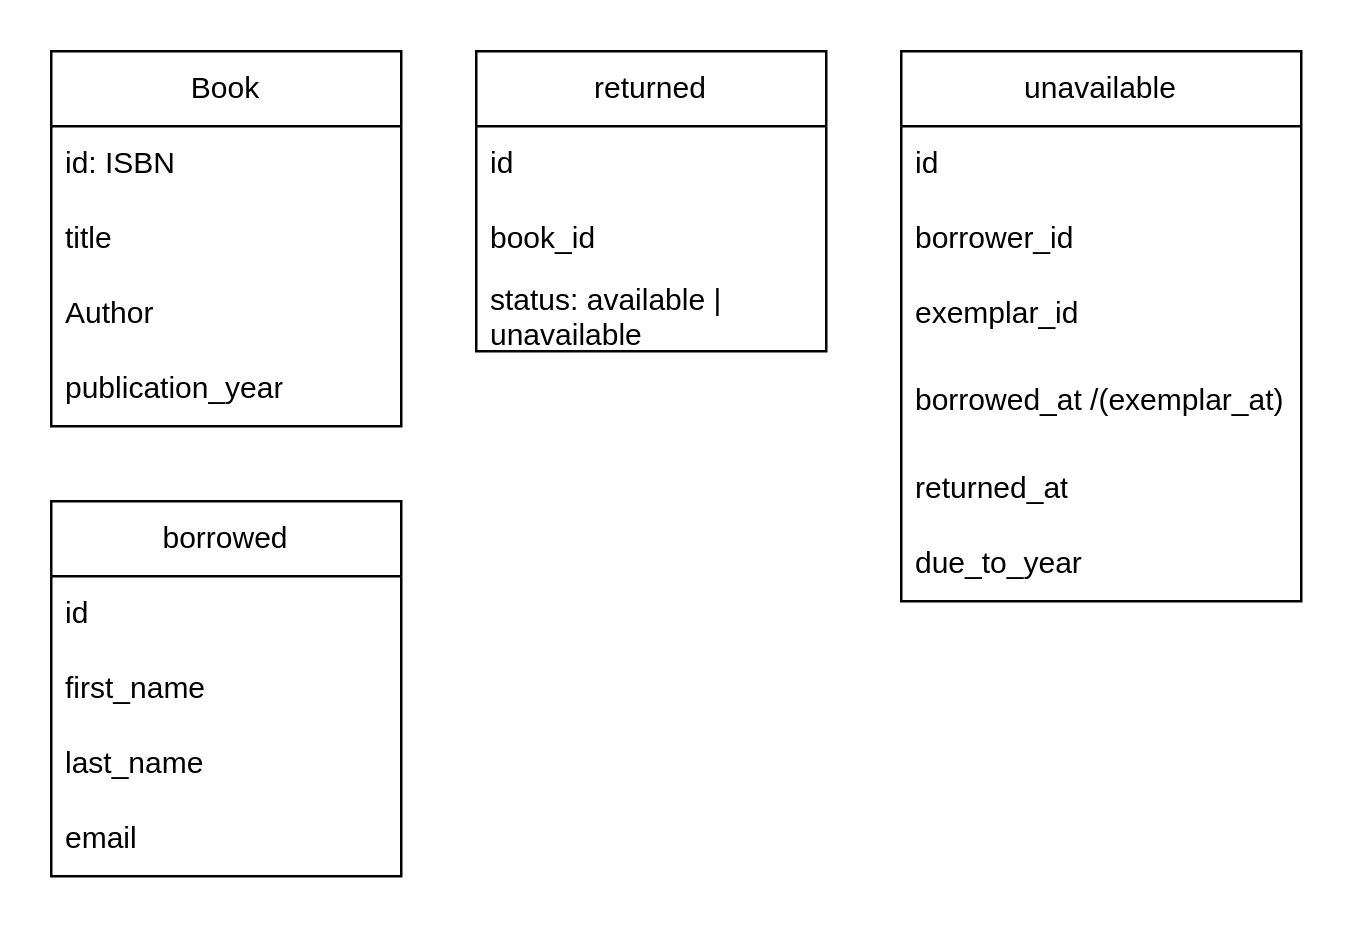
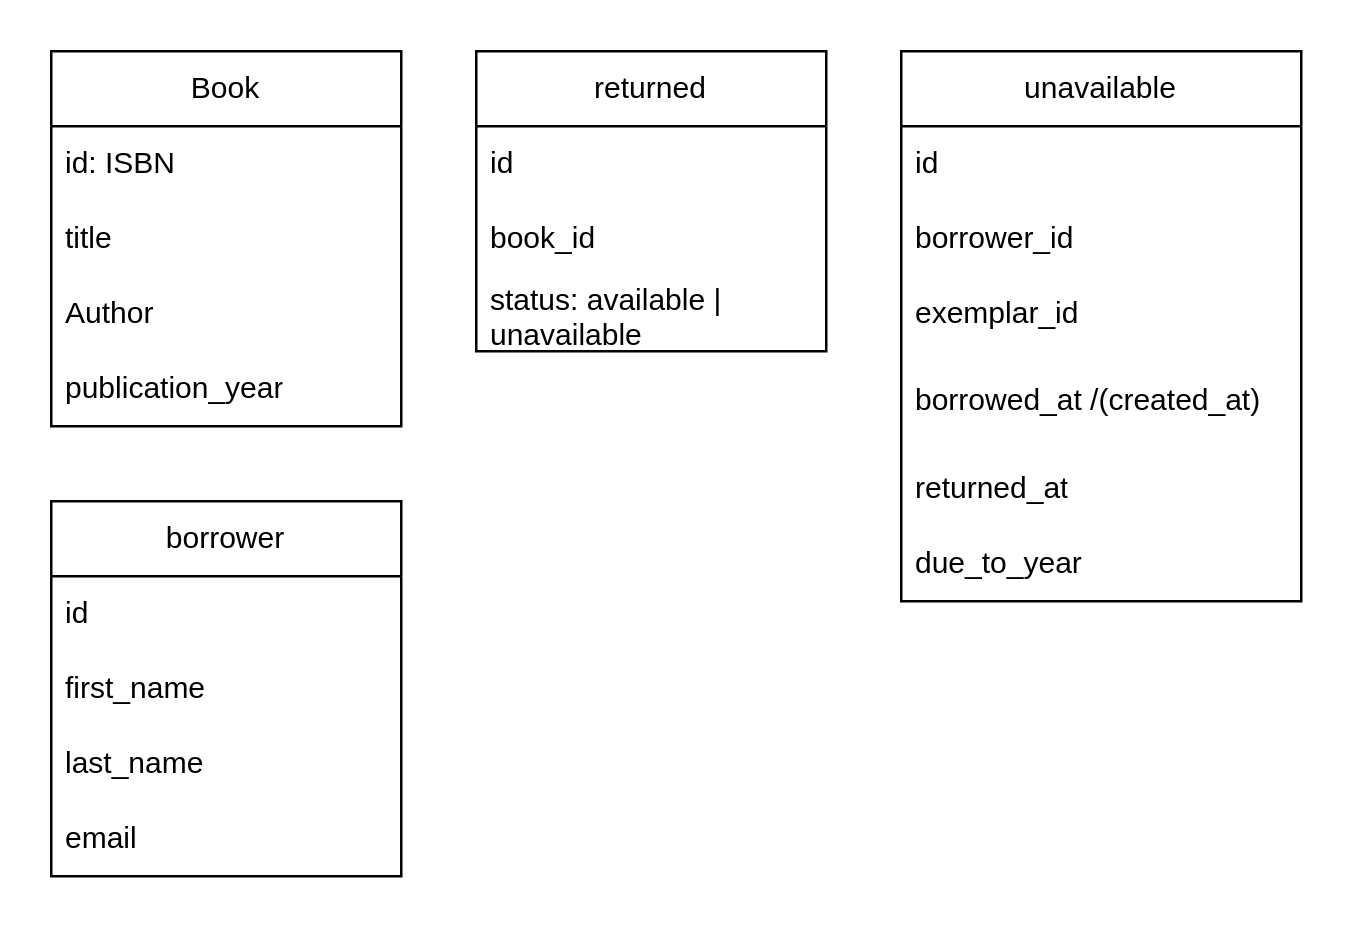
  <mxCell id="0" />
  <mxCell id="1" parent="0" />
- <mxCell id="2" value="borrowed" style="swimlane;fontStyle=0;childLayout=stackLayout;horizontal=1;startSize=30;horizontalStack=0;resizeParent=1;resizeParentMax=0;resizeLast=0;collapsible=1;marginBottom=0;whiteSpace=wrap;html=1;" parent="1" vertex="1"><mxGeometry x="20" y="200" width="140" height="150" as="geometry" /></mxCell>
+ <mxCell id="2" value="borrower" style="swimlane;fontStyle=0;childLayout=stackLayout;horizontal=1;startSize=30;horizontalStack=0;resizeParent=1;resizeParentMax=0;resizeLast=0;collapsible=1;marginBottom=0;whiteSpace=wrap;html=1;" parent="1" vertex="1"><mxGeometry x="20" y="200" width="140" height="150" as="geometry" /></mxCell>
  <mxCell id="3" value="id" style="text;strokeColor=none;fillColor=none;align=left;verticalAlign=middle;spacingLeft=4;spacingRight=4;overflow=hidden;points=[[0,0.5],[1,0.5]];portConstraint=eastwest;rotatable=0;whiteSpace=wrap;html=1;" parent="2" vertex="1"><mxGeometry y="30" width="140" height="30" as="geometry" /></mxCell>
  <mxCell id="4" value="first_name" style="text;strokeColor=none;fillColor=none;align=left;verticalAlign=middle;spacingLeft=4;spacingRight=4;overflow=hidden;points=[[0,0.5],[1,0.5]];portConstraint=eastwest;rotatable=0;whiteSpace=wrap;html=1;" parent="2" vertex="1"><mxGeometry y="60" width="140" height="30" as="geometry" /></mxCell>
  <mxCell id="5" value="last_name" style="text;strokeColor=none;fillColor=none;align=left;verticalAlign=middle;spacingLeft=4;spacingRight=4;overflow=hidden;points=[[0,0.5],[1,0.5]];portConstraint=eastwest;rotatable=0;whiteSpace=wrap;html=1;" parent="2" vertex="1"><mxGeometry y="90" width="140" height="30" as="geometry" /></mxCell>
  <mxCell id="6" value="email" style="text;strokeColor=none;fillColor=none;align=left;verticalAlign=middle;spacingLeft=4;spacingRight=4;overflow=hidden;points=[[0,0.5],[1,0.5]];portConstraint=eastwest;rotatable=0;whiteSpace=wrap;html=1;" parent="2" vertex="1"><mxGeometry y="120" width="140" height="30" as="geometry" /></mxCell>
  <mxCell id="7" value="Book" style="swimlane;fontStyle=0;childLayout=stackLayout;horizontal=1;startSize=30;horizontalStack=0;resizeParent=1;resizeParentMax=0;resizeLast=0;collapsible=1;marginBottom=0;whiteSpace=wrap;html=1;" parent="1" vertex="1"><mxGeometry x="20" y="20" width="140" height="150" as="geometry" /></mxCell>
  <mxCell id="8" value="id: ISBN" style="text;strokeColor=none;fillColor=none;align=left;verticalAlign=middle;spacingLeft=4;spacingRight=4;overflow=hidden;points=[[0,0.5],[1,0.5]];portConstraint=eastwest;rotatable=0;whiteSpace=wrap;html=1;" parent="7" vertex="1"><mxGeometry y="30" width="140" height="30" as="geometry" /></mxCell>
  <mxCell id="9" value="title" style="text;strokeColor=none;fillColor=none;align=left;verticalAlign=middle;spacingLeft=4;spacingRight=4;overflow=hidden;points=[[0,0.5],[1,0.5]];portConstraint=eastwest;rotatable=0;whiteSpace=wrap;html=1;" parent="7" vertex="1"><mxGeometry y="60" width="140" height="30" as="geometry" /></mxCell>
  <mxCell id="10" value="Author&amp;nbsp;" style="text;strokeColor=none;fillColor=none;align=left;verticalAlign=middle;spacingLeft=4;spacingRight=4;overflow=hidden;points=[[0,0.5],[1,0.5]];portConstraint=eastwest;rotatable=0;whiteSpace=wrap;html=1;" parent="7" vertex="1"><mxGeometry y="90" width="140" height="30" as="geometry" /></mxCell>
  <mxCell id="11" value="publication_year" style="text;strokeColor=none;fillColor=none;align=left;verticalAlign=middle;spacingLeft=4;spacingRight=4;overflow=hidden;points=[[0,0.5],[1,0.5]];portConstraint=eastwest;rotatable=0;whiteSpace=wrap;html=1;" parent="7" vertex="1"><mxGeometry y="120" width="140" height="30" as="geometry" /></mxCell>
  <mxCell id="12" value="returned" style="swimlane;fontStyle=0;childLayout=stackLayout;horizontal=1;startSize=30;horizontalStack=0;resizeParent=1;resizeParentMax=0;resizeLast=0;collapsible=1;marginBottom=0;whiteSpace=wrap;html=1;" parent="1" vertex="1"><mxGeometry x="190" y="20" width="140" height="120" as="geometry" /></mxCell>
  <mxCell id="13" value="id" style="text;strokeColor=none;fillColor=none;align=left;verticalAlign=middle;spacingLeft=4;spacingRight=4;overflow=hidden;points=[[0,0.5],[1,0.5]];portConstraint=eastwest;rotatable=0;whiteSpace=wrap;html=1;" parent="12" vertex="1"><mxGeometry y="30" width="140" height="30" as="geometry" /></mxCell>
  <mxCell id="14" value="book_id" style="text;strokeColor=none;fillColor=none;align=left;verticalAlign=middle;spacingLeft=4;spacingRight=4;overflow=hidden;points=[[0,0.5],[1,0.5]];portConstraint=eastwest;rotatable=0;whiteSpace=wrap;html=1;" parent="12" vertex="1"><mxGeometry y="60" width="140" height="30" as="geometry" /></mxCell>
  <mxCell id="15" value="status: available | unavailable" style="text;strokeColor=none;fillColor=none;align=left;verticalAlign=middle;spacingLeft=4;spacingRight=4;overflow=hidden;points=[[0,0.5],[1,0.5]];portConstraint=eastwest;rotatable=0;whiteSpace=wrap;html=1;" parent="12" vertex="1"><mxGeometry y="90" width="140" height="30" as="geometry" /></mxCell>
  <mxCell id="16" value="unavailable" style="swimlane;fontStyle=0;childLayout=stackLayout;horizontal=1;startSize=30;horizontalStack=0;resizeParent=1;resizeParentMax=0;resizeLast=0;collapsible=1;marginBottom=0;whiteSpace=wrap;html=1;" parent="1" vertex="1"><mxGeometry x="360" y="20" width="160" height="220" as="geometry" /></mxCell>
  <mxCell id="17" value="id" style="text;strokeColor=none;fillColor=none;align=left;verticalAlign=middle;spacingLeft=4;spacingRight=4;overflow=hidden;points=[[0,0.5],[1,0.5]];portConstraint=eastwest;rotatable=0;whiteSpace=wrap;html=1;" parent="16" vertex="1"><mxGeometry y="30" width="160" height="30" as="geometry" /></mxCell>
  <mxCell id="18" value="borrower_id" style="text;strokeColor=none;fillColor=none;align=left;verticalAlign=middle;spacingLeft=4;spacingRight=4;overflow=hidden;points=[[0,0.5],[1,0.5]];portConstraint=eastwest;rotatable=0;whiteSpace=wrap;html=1;" parent="16" vertex="1"><mxGeometry y="60" width="160" height="30" as="geometry" /></mxCell>
  <mxCell id="19" value="exemplar_id" style="text;strokeColor=none;fillColor=none;align=left;verticalAlign=middle;spacingLeft=4;spacingRight=4;overflow=hidden;points=[[0,0.5],[1,0.5]];portConstraint=eastwest;rotatable=0;whiteSpace=wrap;html=1;" parent="16" vertex="1"><mxGeometry y="90" width="160" height="30" as="geometry" /></mxCell>
- <mxCell id="20" value="borrowed_at /(exemplar_at)" style="text;strokeColor=none;fillColor=none;align=left;verticalAlign=middle;spacingLeft=4;spacingRight=4;overflow=hidden;points=[[0,0.5],[1,0.5]];portConstraint=eastwest;rotatable=0;whiteSpace=wrap;html=1;" parent="16" vertex="1"><mxGeometry y="120" width="160" height="40" as="geometry" /></mxCell>
+ <mxCell id="20" value="borrowed_at /(created_at)" style="text;strokeColor=none;fillColor=none;align=left;verticalAlign=middle;spacingLeft=4;spacingRight=4;overflow=hidden;points=[[0,0.5],[1,0.5]];portConstraint=eastwest;rotatable=0;whiteSpace=wrap;html=1;" parent="16" vertex="1"><mxGeometry y="120" width="160" height="40" as="geometry" /></mxCell>
  <mxCell id="21" value="returned_at" style="text;strokeColor=none;fillColor=none;align=left;verticalAlign=middle;spacingLeft=4;spacingRight=4;overflow=hidden;points=[[0,0.5],[1,0.5]];portConstraint=eastwest;rotatable=0;whiteSpace=wrap;html=1;" parent="16" vertex="1"><mxGeometry y="160" width="160" height="30" as="geometry" /></mxCell>
  <mxCell id="22" value="due_to_year" style="text;strokeColor=none;fillColor=none;align=left;verticalAlign=middle;spacingLeft=4;spacingRight=4;overflow=hidden;points=[[0,0.5],[1,0.5]];portConstraint=eastwest;rotatable=0;whiteSpace=wrap;html=1;" parent="16" vertex="1"><mxGeometry y="190" width="160" height="30" as="geometry" /></mxCell>
